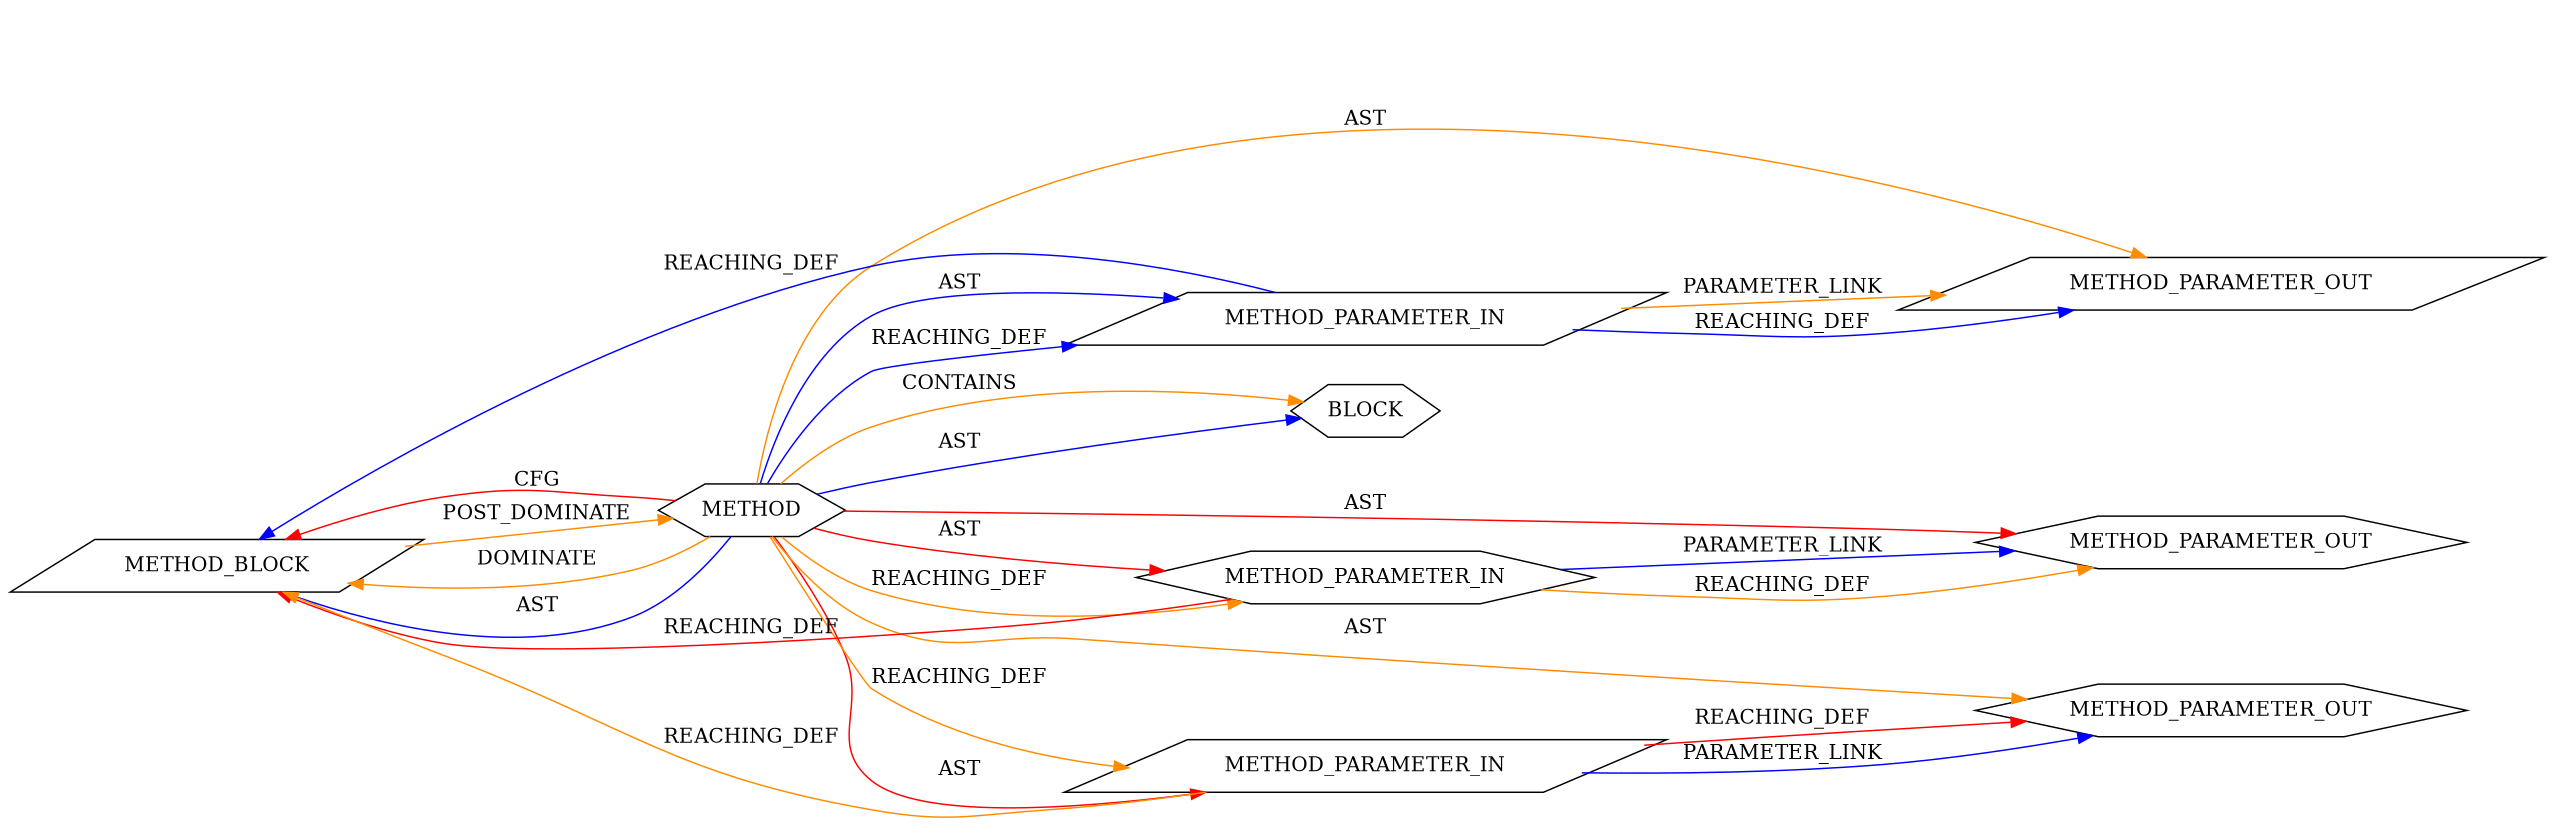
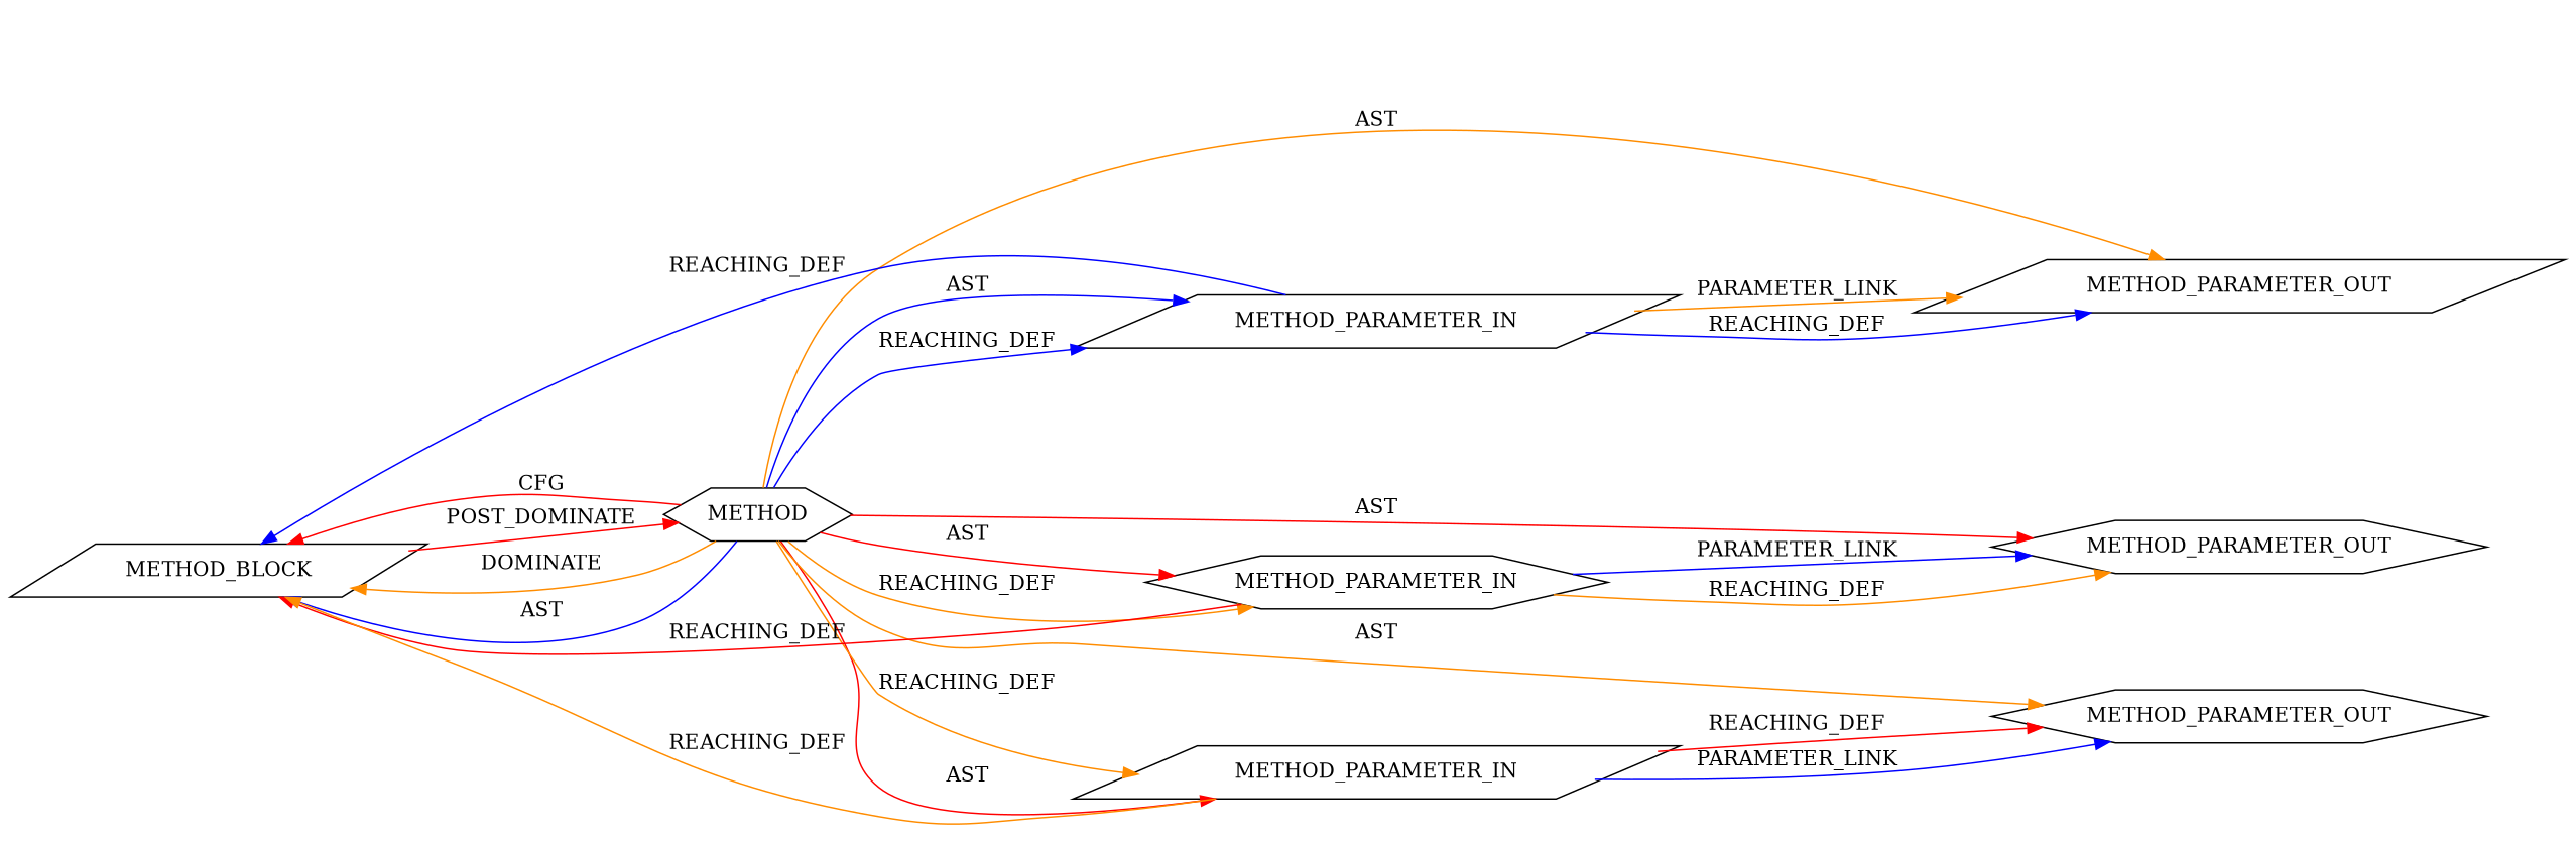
  digraph {
    rankdir=LR
    node [CODE="<empty>" EVALUATION_STRATEGY=BY_VALUE ORDER=2 TYPE_FULL_NAME=ANY shape=hexagon IS_VARIADIC=false]
    edge [color=darkorange]
    n1 [CODE=RET label=METHOD_BLOCK shape=parallelogram IS_VARIADIC=""]
    n2 [AST_PARENT_FULL_NAME="<global>" AST_PARENT_TYPE=NAMESPACE_BLOCK FILENAME="<empty>" FULL_NAME=BN_sub IS_EXTERNAL=true NAME=BN_sub ORDER=0 label=METHOD EVALUATION_STRATEGY="" TYPE_FULL_NAME="" IS_VARIADIC=""]
    n3 [CODE=p2 INDEX=2 NAME=p2 label=METHOD_PARAMETER_OUT]
    n4 [CODE=p2 INDEX=2 NAME=p2 label=METHOD_PARAMETER_IN]
    n5 [CODE=p1 INDEX=1 NAME=p1 ORDER=1 label=METHOD_PARAMETER_IN shape=parallelogram]
    n6 [CODE=p1 INDEX=1 NAME=p1 ORDER=1 label=METHOD_PARAMETER_OUT]
    n7 [CODE=p3 INDEX=3 NAME=p3 ORDER=3 label=METHOD_PARAMETER_IN shape=parallelogram]
-   n8 [ARGUMENT_INDEX=1 ORDER=1 label=BLOCK EVALUATION_STRATEGY="" IS_VARIADIC=""]
    n9 [CODE=p3 INDEX=3 NAME=p3 ORDER=3 label=METHOD_PARAMETER_OUT shape=parallelogram]
-   n1 -> n2 [label=POST_DOMINATE]
+   n1 -> n2 [color=red label=POST_DOMINATE]
    n2 -> n1 [label=DOMINATE]
    n2 -> n1 [color=blue label=AST]
    n2 -> n1 [color=red label=CFG]
    n2 -> n3 [color=red label=AST]
    n2 -> n4 [color=red label=AST]
    n2 -> n4 [label=REACHING_DEF]
    n2 -> n5 [color=red label=AST]
    n2 -> n5 [label=REACHING_DEF]
    n2 -> n6 [label=AST]
    n2 -> n7 [color=blue label=AST]
    n2 -> n7 [color=blue label=REACHING_DEF]
-   n2 -> n8 [color=blue label=AST]
-   n2 -> n8 [label=CONTAINS]
    n2 -> n9 [label=AST]
    n4 -> n1 [VARIABLE=p2 color=red label=REACHING_DEF]
    n4 -> n3 [VARIABLE=p2 label=REACHING_DEF]
    n4 -> n3 [color=blue label=PARAMETER_LINK]
    n5 -> n1 [VARIABLE=p1 label=REACHING_DEF]
    n5 -> n6 [color=blue label=PARAMETER_LINK]
    n5 -> n6 [VARIABLE=p1 color=red label=REACHING_DEF]
    n7 -> n1 [VARIABLE=p3 color=blue label=REACHING_DEF]
    n7 -> n9 [label=PARAMETER_LINK]
    n7 -> n9 [VARIABLE=p3 color=blue label=REACHING_DEF]
  }
